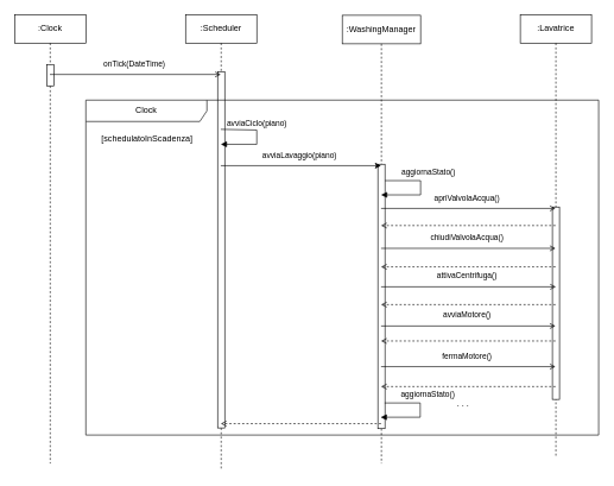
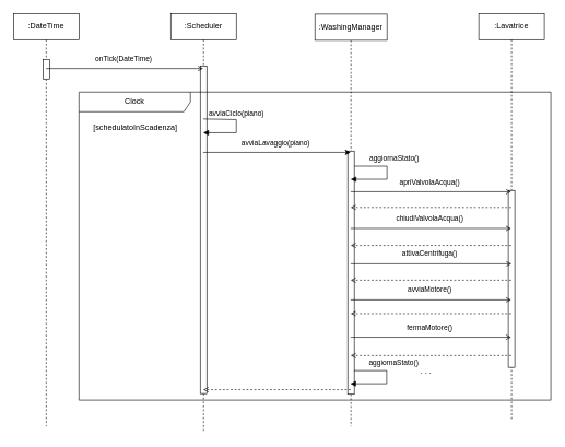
  <mxCell id="0" />
  <mxCell id="1" parent="0" />
- <mxCell id="2" value=":Clock" style="shape=umlLifeline;perimeter=lifelinePerimeter;whiteSpace=wrap;html=1;container=1;dropTarget=0;collapsible=0;recursiveResize=0;outlineConnect=0;portConstraint=eastwest;newEdgeStyle={&quot;curved&quot;:0,&quot;rounded&quot;:0};" vertex="1" parent="1"><mxGeometry x="20" y="20" width="100" height="630" as="geometry" /></mxCell>
+ <mxCell id="2" value=":DateTime" style="shape=umlLifeline;perimeter=lifelinePerimeter;whiteSpace=wrap;html=1;container=1;dropTarget=0;collapsible=0;recursiveResize=0;outlineConnect=0;portConstraint=eastwest;newEdgeStyle={&quot;curved&quot;:0,&quot;rounded&quot;:0};" vertex="1" parent="1"><mxGeometry x="20" y="20" width="100" height="630" as="geometry" /></mxCell>
  <mxCell id="3" value="" style="html=1;points=[[0,0,0,0,5],[0,1,0,0,-5],[1,0,0,0,5],[1,1,0,0,-5]];perimeter=orthogonalPerimeter;outlineConnect=0;targetShapes=umlLifeline;portConstraint=eastwest;newEdgeStyle={&quot;curved&quot;:0,&quot;rounded&quot;:0};" vertex="1" parent="2"><mxGeometry x="45" y="70" width="10" height="30" as="geometry" /></mxCell>
  <mxCell id="4" value=":Scheduler" style="shape=umlLifeline;perimeter=lifelinePerimeter;whiteSpace=wrap;html=1;container=1;dropTarget=0;collapsible=0;recursiveResize=0;outlineConnect=0;portConstraint=eastwest;newEdgeStyle={&quot;curved&quot;:0,&quot;rounded&quot;:0};" vertex="1" parent="1"><mxGeometry x="260" y="20" width="100" height="640" as="geometry" /></mxCell>
  <mxCell id="5" value="" style="html=1;points=[[0,0,0,0,5],[0,1,0,0,-5],[1,0,0,0,5],[1,1,0,0,-5]];perimeter=orthogonalPerimeter;outlineConnect=0;targetShapes=umlLifeline;portConstraint=eastwest;newEdgeStyle={&quot;curved&quot;:0,&quot;rounded&quot;:0};" vertex="1" parent="4"><mxGeometry x="45" y="80" width="10" height="500" as="geometry" /></mxCell>
  <mxCell id="6" value=":WashingManager" style="shape=umlLifeline;perimeter=lifelinePerimeter;whiteSpace=wrap;html=1;container=1;dropTarget=0;collapsible=0;recursiveResize=0;outlineConnect=0;portConstraint=eastwest;newEdgeStyle={&quot;curved&quot;:0,&quot;rounded&quot;:0};" vertex="1" parent="1"><mxGeometry x="480" y="21" width="110" height="629" as="geometry" /></mxCell>
  <mxCell id="7" value="" style="html=1;points=[[0,0,0,0,5],[0,1,0,0,-5],[1,0,0,0,5],[1,1,0,0,-5]];perimeter=orthogonalPerimeter;outlineConnect=0;targetShapes=umlLifeline;portConstraint=eastwest;newEdgeStyle={&quot;curved&quot;:0,&quot;rounded&quot;:0};" vertex="1" parent="6"><mxGeometry x="50" y="209" width="10" height="371" as="geometry" /></mxCell>
  <mxCell id="8" value=":Lavatrice" style="shape=umlLifeline;perimeter=lifelinePerimeter;whiteSpace=wrap;html=1;container=1;dropTarget=0;collapsible=0;recursiveResize=0;outlineConnect=0;portConstraint=eastwest;newEdgeStyle={&quot;curved&quot;:0,&quot;rounded&quot;:0};" vertex="1" parent="1"><mxGeometry x="730" y="20" width="100" height="620" as="geometry" /></mxCell>
  <mxCell id="9" value="" style="html=1;verticalAlign=bottom;labelBackgroundColor=none;endArrow=open;endFill=0;rounded=0;" edge="1" parent="1"><mxGeometry width="160" relative="1" as="geometry"><mxPoint x="69.5" y="104" as="sourcePoint" /><mxPoint x="309.5" y="104" as="targetPoint" /></mxGeometry></mxCell>
  <mxCell id="10" value="onTick(DateTime)" style="edgeLabel;html=1;align=center;verticalAlign=middle;resizable=0;points=[];" vertex="1" connectable="0" parent="9"><mxGeometry x="-0.029" y="-2" relative="1" as="geometry"><mxPoint x="1" y="-18" as="offset" /></mxGeometry></mxCell>
  <mxCell id="11" value="Clock" style="shape=umlFrame;whiteSpace=wrap;html=1;pointerEvents=0;recursiveResize=0;container=1;collapsible=0;width=170;" vertex="1" parent="1"><mxGeometry x="120" y="140" width="720" height="470" as="geometry" /></mxCell>
  <mxCell id="12" value="[schedulatoInScadenza]" style="text;html=1;" vertex="1" parent="11"><mxGeometry width="100" height="20" relative="1" as="geometry"><mxPoint x="20" y="40" as="offset" /></mxGeometry></mxCell>
  <mxCell id="13" value="" style="html=1;points=[[0,0,0,0,5],[0,1,0,0,-5],[1,0,0,0,5],[1,1,0,0,-5]];perimeter=orthogonalPerimeter;outlineConnect=0;targetShapes=umlLifeline;portConstraint=eastwest;newEdgeStyle={&quot;curved&quot;:0,&quot;rounded&quot;:0};" vertex="1" parent="11"><mxGeometry x="655" y="150" width="10" height="270" as="geometry" /></mxCell>
  <mxCell id="14" value="" style="html=1;verticalAlign=bottom;labelBackgroundColor=none;endArrow=block;endFill=1;rounded=0;" edge="1" parent="1"><mxGeometry width="160" relative="1" as="geometry"><mxPoint x="309.5" y="181" as="sourcePoint" /><mxPoint x="309.5" y="202" as="targetPoint" /><Array as="points"><mxPoint x="360" y="182" /><mxPoint x="360" y="202" /></Array></mxGeometry></mxCell>
  <mxCell id="15" value="avviaCiclo(piano)" style="edgeLabel;html=1;align=center;verticalAlign=middle;resizable=0;points=[];" vertex="1" connectable="0" parent="14"><mxGeometry x="-0.029" y="-2" relative="1" as="geometry"><mxPoint x="1" y="-18" as="offset" /></mxGeometry></mxCell>
  <mxCell id="16" value="" style="html=1;verticalAlign=bottom;labelBackgroundColor=none;endArrow=block;endFill=1;rounded=0;" edge="1" parent="1"><mxGeometry width="160" relative="1" as="geometry"><mxPoint x="540" y="253" as="sourcePoint" /><mxPoint x="534.5" y="273" as="targetPoint" /><Array as="points"><mxPoint x="590" y="253" /><mxPoint x="590" y="273" /></Array></mxGeometry></mxCell>
  <mxCell id="17" value="aggiornaStato()" style="edgeLabel;html=1;align=center;verticalAlign=middle;resizable=0;points=[];" vertex="1" connectable="0" parent="16"><mxGeometry x="-0.362" y="1" relative="1" as="geometry"><mxPoint x="20" y="-12" as="offset" /></mxGeometry></mxCell>
  <mxCell id="18" value="" style="html=1;verticalAlign=bottom;labelBackgroundColor=none;endArrow=classic;endFill=1;rounded=0;" edge="1" parent="1"><mxGeometry width="160" relative="1" as="geometry"><mxPoint x="309.5" y="232" as="sourcePoint" /><mxPoint x="534.5" y="232" as="targetPoint" /></mxGeometry></mxCell>
  <mxCell id="19" value="avviaLavaggio(piano)" style="edgeLabel;html=1;align=center;verticalAlign=middle;resizable=0;points=[];" vertex="1" connectable="0" parent="18"><mxGeometry x="-0.029" y="-2" relative="1" as="geometry"><mxPoint x="1" y="-18" as="offset" /></mxGeometry></mxCell>
  <mxCell id="20" value="" style="html=1;verticalAlign=bottom;labelBackgroundColor=none;endArrow=open;endFill=0;rounded=0;" edge="1" parent="1"><mxGeometry width="160" relative="1" as="geometry"><mxPoint x="534.5" y="292" as="sourcePoint" /><mxPoint x="779.5" y="292" as="targetPoint" /></mxGeometry></mxCell>
  <mxCell id="21" value="apriValvolaAcqua()" style="edgeLabel;html=1;align=center;verticalAlign=middle;resizable=0;points=[];" vertex="1" connectable="0" parent="20"><mxGeometry x="-0.029" y="-2" relative="1" as="geometry"><mxPoint x="1" y="-18" as="offset" /></mxGeometry></mxCell>
  <mxCell id="22" value="" style="html=1;verticalAlign=bottom;labelBackgroundColor=none;endArrow=open;endFill=0;dashed=1;rounded=0;" edge="1" parent="1"><mxGeometry width="160" relative="1" as="geometry"><mxPoint x="779.5" y="316" as="sourcePoint" /><mxPoint x="534.5" y="316" as="targetPoint" /></mxGeometry></mxCell>
  <mxCell id="23" value="" style="html=1;verticalAlign=bottom;labelBackgroundColor=none;endArrow=open;endFill=0;rounded=0;" edge="1" parent="1"><mxGeometry width="160" relative="1" as="geometry"><mxPoint x="534.5" y="348" as="sourcePoint" /><mxPoint x="779.5" y="348" as="targetPoint" /></mxGeometry></mxCell>
  <mxCell id="24" value="chiudiValvolaAcqua()" style="edgeLabel;html=1;align=center;verticalAlign=middle;resizable=0;points=[];" vertex="1" connectable="0" parent="23"><mxGeometry x="-0.029" y="-2" relative="1" as="geometry"><mxPoint x="1" y="-18" as="offset" /></mxGeometry></mxCell>
  <mxCell id="25" value="" style="html=1;verticalAlign=bottom;labelBackgroundColor=none;endArrow=open;endFill=0;dashed=1;rounded=0;" edge="1" parent="1"><mxGeometry width="160" relative="1" as="geometry"><mxPoint x="779.5" y="374" as="sourcePoint" /><mxPoint x="534.5" y="374" as="targetPoint" /></mxGeometry></mxCell>
  <mxCell id="26" value="" style="html=1;verticalAlign=bottom;labelBackgroundColor=none;endArrow=open;endFill=0;rounded=0;" edge="1" parent="1"><mxGeometry width="160" relative="1" as="geometry"><mxPoint x="534.5" y="402" as="sourcePoint" /><mxPoint x="780" y="402" as="targetPoint" /></mxGeometry></mxCell>
  <mxCell id="27" value="attivaCentrifuga()" style="edgeLabel;html=1;align=center;verticalAlign=middle;resizable=0;points=[];" vertex="1" connectable="0" parent="26"><mxGeometry x="-0.029" y="-2" relative="1" as="geometry"><mxPoint x="1" y="-18" as="offset" /></mxGeometry></mxCell>
  <mxCell id="28" value="" style="html=1;verticalAlign=bottom;labelBackgroundColor=none;endArrow=open;endFill=0;dashed=1;rounded=0;" edge="1" parent="1"><mxGeometry width="160" relative="1" as="geometry"><mxPoint x="779.5" y="427" as="sourcePoint" /><mxPoint x="534.5" y="427" as="targetPoint" /></mxGeometry></mxCell>
  <mxCell id="29" value="" style="html=1;verticalAlign=bottom;labelBackgroundColor=none;endArrow=open;endFill=0;rounded=0;" edge="1" parent="1"><mxGeometry width="160" relative="1" as="geometry"><mxPoint x="534.5" y="457" as="sourcePoint" /><mxPoint x="779.5" y="457" as="targetPoint" /></mxGeometry></mxCell>
  <mxCell id="30" value="avviaMotore()" style="edgeLabel;html=1;align=center;verticalAlign=middle;resizable=0;points=[];" vertex="1" connectable="0" parent="29"><mxGeometry x="-0.029" y="-2" relative="1" as="geometry"><mxPoint x="1" y="-18" as="offset" /></mxGeometry></mxCell>
  <mxCell id="31" value="" style="html=1;verticalAlign=bottom;labelBackgroundColor=none;endArrow=open;endFill=0;rounded=0;" edge="1" parent="1"><mxGeometry width="160" relative="1" as="geometry"><mxPoint x="534.5" y="514" as="sourcePoint" /><mxPoint x="779.5" y="514" as="targetPoint" /></mxGeometry></mxCell>
  <mxCell id="32" value="fermaMotore()" style="edgeLabel;html=1;align=center;verticalAlign=middle;resizable=0;points=[];" vertex="1" connectable="0" parent="31"><mxGeometry x="-0.029" y="-2" relative="1" as="geometry"><mxPoint x="1" y="-18" as="offset" /></mxGeometry></mxCell>
  <mxCell id="33" value="" style="html=1;verticalAlign=bottom;labelBackgroundColor=none;endArrow=open;endFill=0;dashed=1;rounded=0;" edge="1" parent="1"><mxGeometry width="160" relative="1" as="geometry"><mxPoint x="779.5" y="478" as="sourcePoint" /><mxPoint x="534.5" y="478" as="targetPoint" /></mxGeometry></mxCell>
  <mxCell id="34" value="" style="html=1;verticalAlign=bottom;labelBackgroundColor=none;endArrow=open;endFill=0;dashed=1;rounded=0;" edge="1" parent="1"><mxGeometry width="160" relative="1" as="geometry"><mxPoint x="779.5" y="542" as="sourcePoint" /><mxPoint x="534.5" y="542" as="targetPoint" /></mxGeometry></mxCell>
  <mxCell id="35" value=". . ." style="text;html=1;whiteSpace=wrap;strokeColor=none;fillColor=none;align=center;verticalAlign=middle;rounded=0;" vertex="1" parent="1"><mxGeometry x="620" y="552" width="60" height="30" as="geometry" /></mxCell>
  <mxCell id="36" value="" style="html=1;verticalAlign=bottom;labelBackgroundColor=none;endArrow=open;endFill=0;dashed=1;rounded=0;" edge="1" parent="1"><mxGeometry width="160" relative="1" as="geometry"><mxPoint x="534.5" y="594" as="sourcePoint" /><mxPoint x="309.5" y="594" as="targetPoint" /></mxGeometry></mxCell>
  <mxCell id="37" value="" style="html=1;verticalAlign=bottom;labelBackgroundColor=none;endArrow=block;endFill=1;rounded=0;" edge="1" parent="1"><mxGeometry width="160" relative="1" as="geometry"><mxPoint x="539.5" y="565" as="sourcePoint" /><mxPoint x="534" y="585" as="targetPoint" /><Array as="points"><mxPoint x="589.5" y="565" /><mxPoint x="589.5" y="585" /></Array></mxGeometry></mxCell>
  <mxCell id="38" value="aggiornaStato()" style="edgeLabel;html=1;align=center;verticalAlign=middle;resizable=0;points=[];" vertex="1" connectable="0" parent="37"><mxGeometry x="-0.362" y="1" relative="1" as="geometry"><mxPoint x="20" y="-12" as="offset" /></mxGeometry></mxCell>
